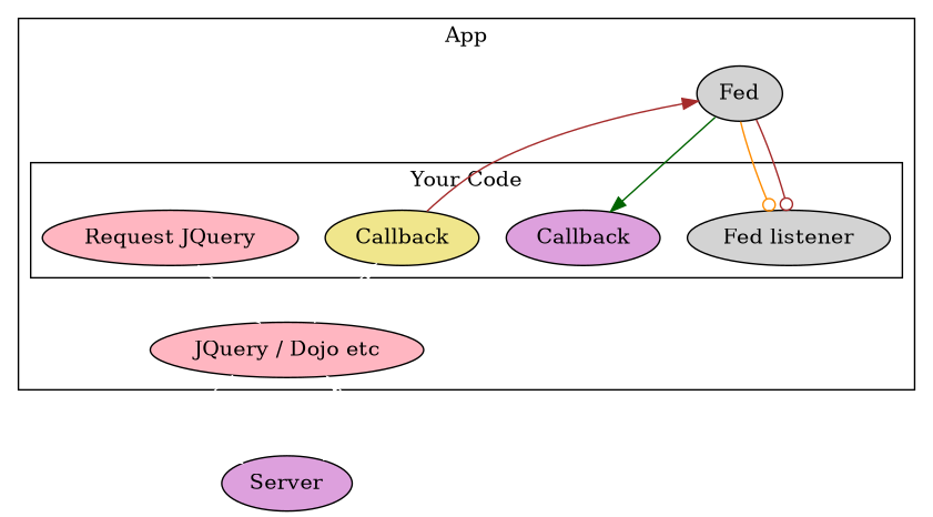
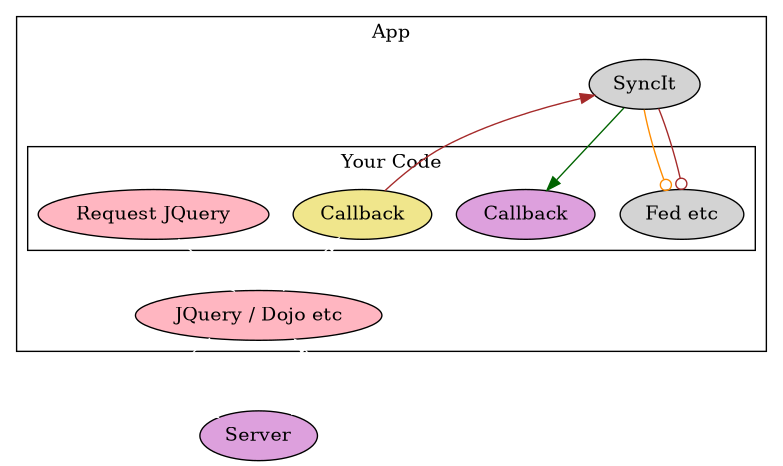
  digraph {
    node [fillcolor=lightpink style=filled]
    edge [color=white]
    n1 [label="Request JQuery" rank=1]
    n2 [fillcolor=khaki label=Callback]
    n3 [fillcolor=plum label=Callback]
-   n4 [fillcolor=lightgrey label="Fed listener"]
+   n4 [fillcolor=lightgrey label="Fed etc"]
    n5 [label="JQuery / Dojo etc"]
-   SyncIt [fillcolor=lightgrey label=Fed]
+   SyncIt [fillcolor=lightgrey]
    Server [fillcolor=plum]
    subgraph cluster_1 {
      label=App
      n5
      SyncIt
      subgraph cluster_2 {
        label="Your Code"
        n1
        n2
        n3
        n4
      }
    }
    n1 -> n5 [fontcolor=white]
    n2 -> SyncIt [arrowhead=normal color=brown]
    n5 -> n2 [fontcolor=white]
    n5 -> Server [fontcolor=white label="XHR? (2 & 3)"]
    SyncIt -> n3 [arrowhead=normal color=darkgreen]
    SyncIt -> n4 [arrowhead=odot color=darkorange]
    SyncIt -> n4 [arrowhead=odot color=brown]
    Server -> n5 [fontcolor=white]
  }
